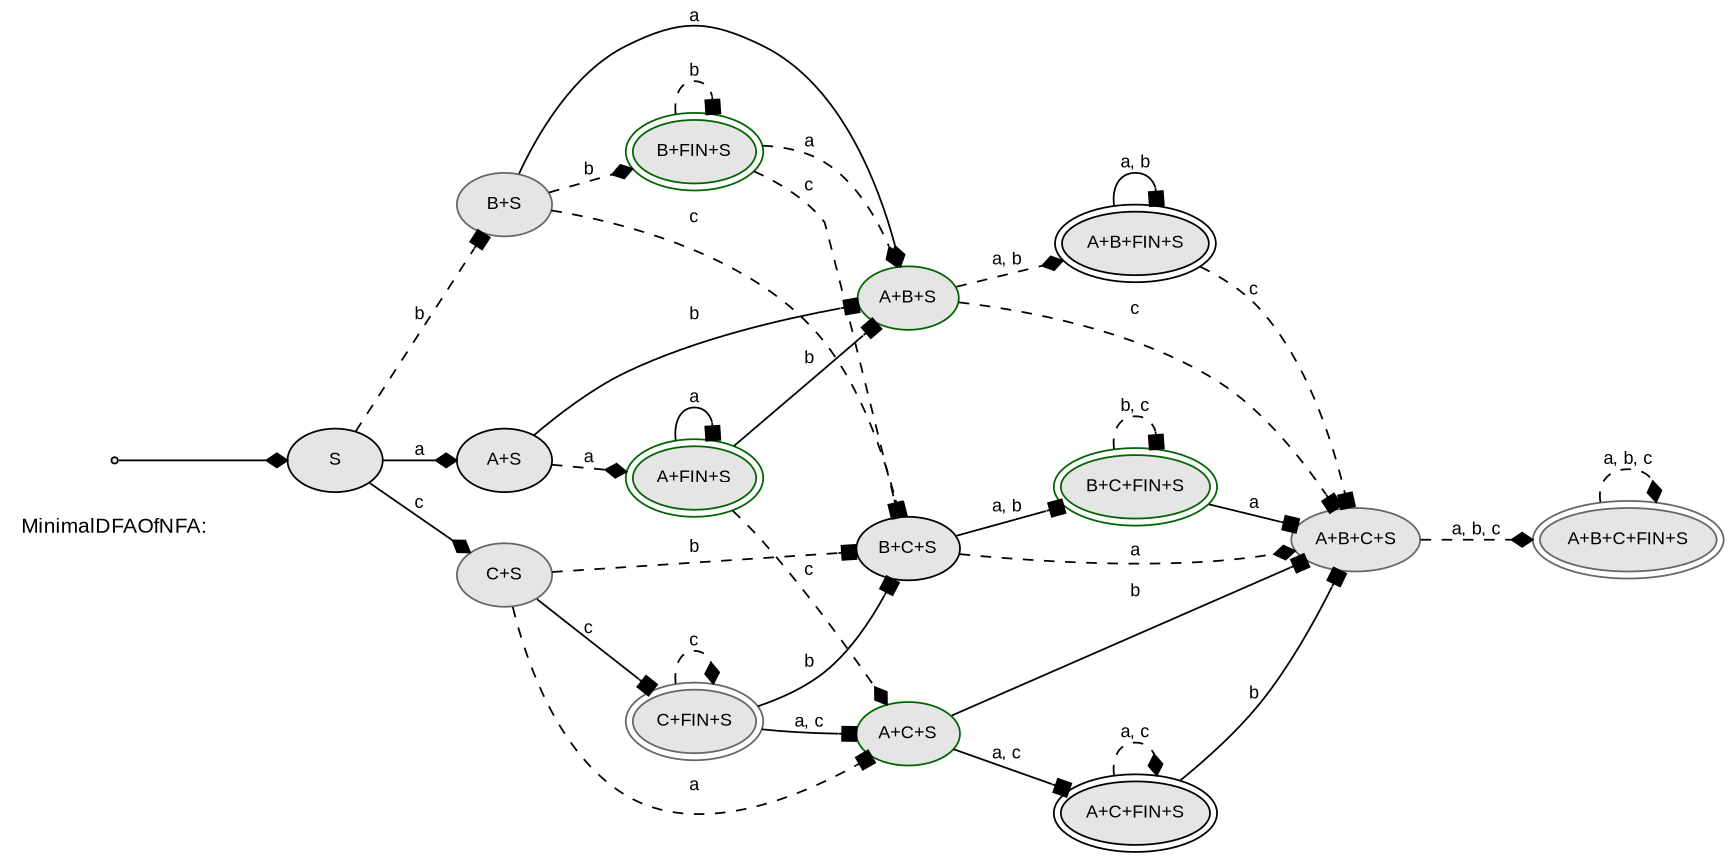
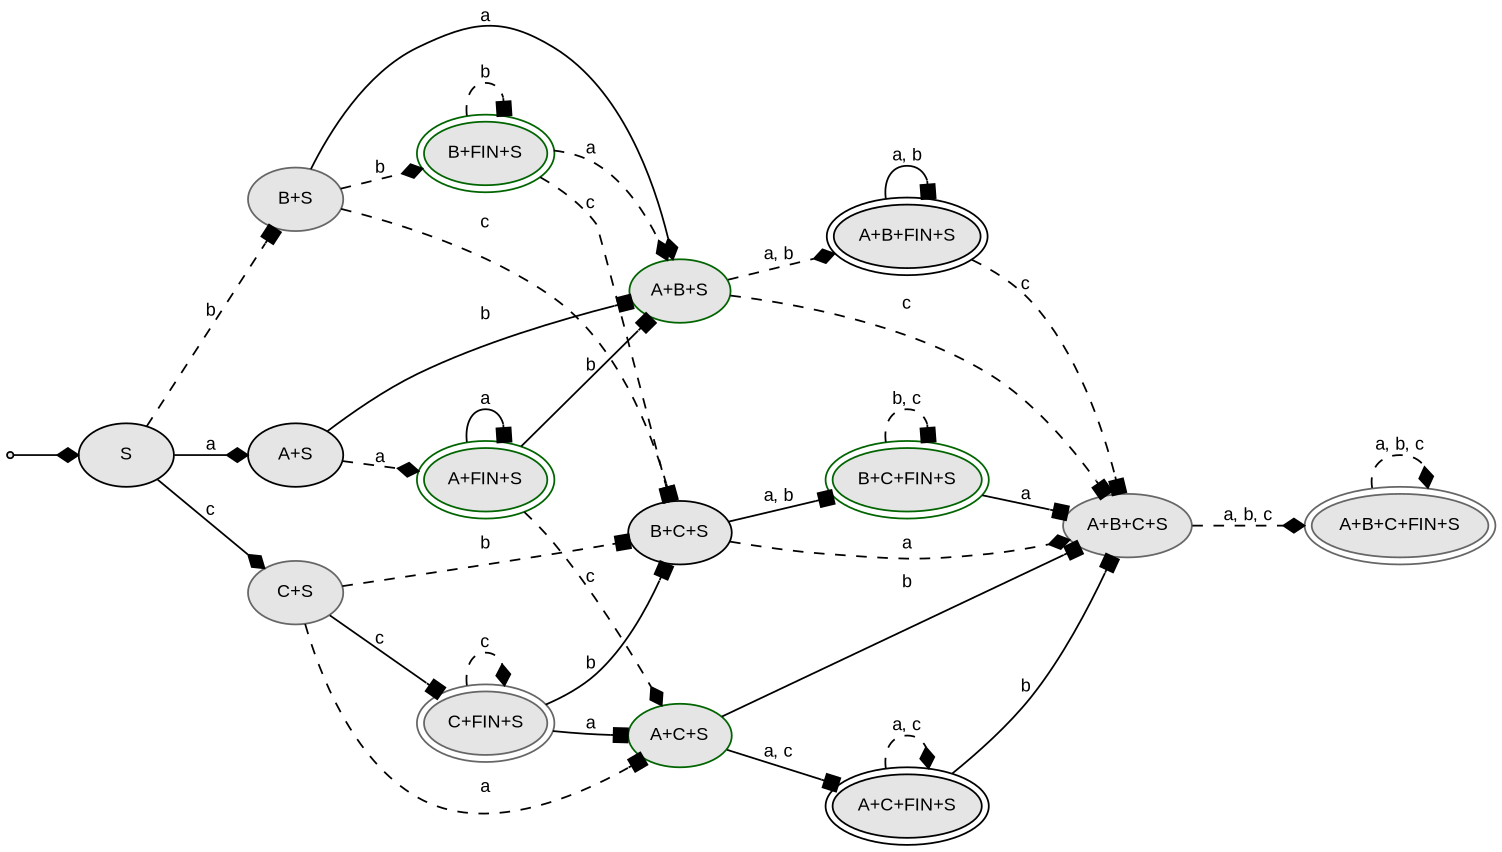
  digraph {
    rankdir=LR
    node [color=darkgreen fillcolor=gray90 fontname=Arial fontsize=10 shape=ellipse style=filled peripheries=1]
    edge [arrowhead=box style=dashed fontname=Arial fontsize=10]
-   "MinimalDFAOfNFA:" [fontsize=12 shape=none style="" peripheries=""]
    START [color=black shape=point peripheries=""]
    S [color=black]
    "A+S" [color=black]
    "B+S" [color=gray40]
    "C+S" [color=gray40]
    "A+B+C+FIN+S" [color=gray40 peripheries=2]
    "A+B+FIN+S" [color=black peripheries=2]
    "A+B+C+S" [color=gray40]
    "A+C+FIN+S" [color=black peripheries=2]
    "A+FIN+S" [peripheries=2]
    "A+B+S"
    "A+C+S"
    "B+C+FIN+S" [peripheries=2]
    "B+FIN+S" [peripheries=2]
    "B+C+S" [color=black]
    "C+FIN+S" [color=gray40 peripheries=2]
    START -> S [arrowhead=diamond style=solid fontname="" fontsize=""]
    S -> "A+S" [arrowhead=diamond label=a style=solid]
    S -> "B+S" [label=b]
    S -> "C+S" [arrowhead=diamond label=c style=solid]
    "A+S" -> "A+FIN+S" [arrowhead=diamond label=a]
    "A+S" -> "A+B+S" [label=b style=solid]
    "B+S" -> "A+B+S" [arrowhead=diamond label=a style=solid]
    "B+S" -> "B+FIN+S" [arrowhead=diamond label=b]
    "B+S" -> "B+C+S" [label=c]
    "C+S" -> "A+C+S" [label=a]
    "C+S" -> "B+C+S" [label=b]
    "C+S" -> "C+FIN+S" [label=c style=solid]
    "A+B+C+FIN+S" -> "A+B+C+FIN+S" [arrowhead=diamond label="a, b, c"]
    "A+B+FIN+S" -> "A+B+FIN+S" [label="a, b" style=solid]
    "A+B+FIN+S" -> "A+B+C+S" [label=c]
    "A+B+C+S" -> "A+B+C+FIN+S" [arrowhead=diamond label="a, b, c"]
    "A+C+FIN+S" -> "A+B+C+S" [label=b style=solid]
    "A+C+FIN+S" -> "A+C+FIN+S" [arrowhead=diamond label="a, c"]
    "A+FIN+S" -> "A+FIN+S" [label=a style=solid]
    "A+FIN+S" -> "A+B+S" [label=b style=solid]
    "A+FIN+S" -> "A+C+S" [arrowhead=diamond label=c]
    "A+B+S" -> "A+B+FIN+S" [arrowhead=diamond label="a, b"]
    "A+B+S" -> "A+B+C+S" [label=c]
    "A+C+S" -> "A+B+C+S" [label=b style=solid]
    "A+C+S" -> "A+C+FIN+S" [label="a, c" style=solid]
    "B+C+FIN+S" -> "A+B+C+S" [label=a style=solid]
    "B+C+FIN+S" -> "B+C+FIN+S" [label="b, c"]
    "B+FIN+S" -> "A+B+S" [arrowhead=diamond label=a]
    "B+FIN+S" -> "B+FIN+S" [label=b]
    "B+FIN+S" -> "B+C+S" [label=c]
    "B+C+S" -> "A+B+C+S" [arrowhead=diamond label=a]
    "B+C+S" -> "B+C+FIN+S" [label="a, b" style=solid]
-   "C+FIN+S" -> "A+C+S" [label="a, c" style=solid]
+   "C+FIN+S" -> "A+C+S" [label=a style=solid]
    "C+FIN+S" -> "B+C+S" [label=b style=solid]
    "C+FIN+S" -> "C+FIN+S" [arrowhead=diamond label=c]
  }
